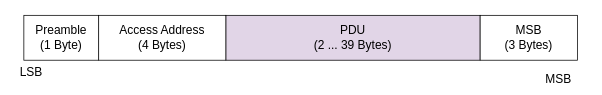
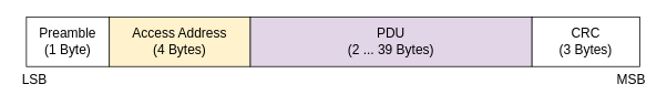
  <mxCell id="0" />
  <mxCell id="1" parent="0" />
  <mxCell id="2" value="&lt;font style=&quot;font-size: 16px&quot;&gt;PDU&lt;br&gt;(2 ... 39 Bytes)&lt;br&gt;&lt;/font&gt;" style="rounded=0;whiteSpace=wrap;html=1;fillColor=#e1d5e7;" parent="1" vertex="1"><mxGeometry x="300" y="20" width="340" height="60" as="geometry" /></mxCell>
- <mxCell id="3" value="&lt;font style=&quot;font-size: 16px&quot;&gt;Access Address&lt;br&gt;(4 Bytes)&lt;/font&gt;" style="rounded=0;whiteSpace=wrap;html=1;" parent="1" vertex="1"><mxGeometry x="130" y="20" width="170" height="60" as="geometry" /></mxCell>
+ <mxCell id="3" value="&lt;font style=&quot;font-size: 16px&quot;&gt;Access Address&lt;br&gt;(4 Bytes)&lt;/font&gt;" style="rounded=0;whiteSpace=wrap;html=1;fillColor=#fff2cc;" parent="1" vertex="1"><mxGeometry x="130" y="20" width="170" height="60" as="geometry" /></mxCell>
  <mxCell id="4" value="&lt;font style=&quot;font-size: 16px&quot;&gt;Preamble&lt;br&gt;(1 Byte)&lt;/font&gt;" style="rounded=0;whiteSpace=wrap;html=1;" parent="1" vertex="1"><mxGeometry x="30" y="20" width="100" height="60" as="geometry" /></mxCell>
- <mxCell id="5" value="MSB" style="text;html=1;strokeColor=none;fillColor=none;align=center;verticalAlign=middle;whiteSpace=wrap;rounded=0;fontSize=16;" parent="1" vertex="1"><mxGeometry x="725" y="95" width="40" height="20" as="geometry" /></mxCell>
+ <mxCell id="5" value="MSB" style="text;html=1;strokeColor=none;fillColor=none;align=center;verticalAlign=middle;whiteSpace=wrap;rounded=0;fontSize=16;" parent="1" vertex="1"><mxGeometry x="740" y="85" width="40" height="20" as="geometry" /></mxCell>
  <mxCell id="6" value="LSB" style="text;html=1;strokeColor=none;fillColor=none;align=center;verticalAlign=middle;whiteSpace=wrap;rounded=0;fontSize=16;" parent="1" vertex="1"><mxGeometry y="85" width="40" height="20" as="geometry" x="20" /></mxCell>
- <mxCell id="7" value="&lt;font style=&quot;font-size: 16px&quot;&gt;MSB&lt;br&gt;(3 Bytes)&lt;br&gt;&lt;/font&gt;" style="rounded=0;whiteSpace=wrap;html=1;" parent="1" vertex="1"><mxGeometry x="640" y="20" width="130" height="60" as="geometry" /></mxCell>
+ <mxCell id="7" value="&lt;font style=&quot;font-size: 16px&quot;&gt;CRC&lt;br&gt;(3 Bytes)&lt;br&gt;&lt;/font&gt;" style="rounded=0;whiteSpace=wrap;html=1;" parent="1" vertex="1"><mxGeometry x="640" y="20" width="130" height="60" as="geometry" /></mxCell>
